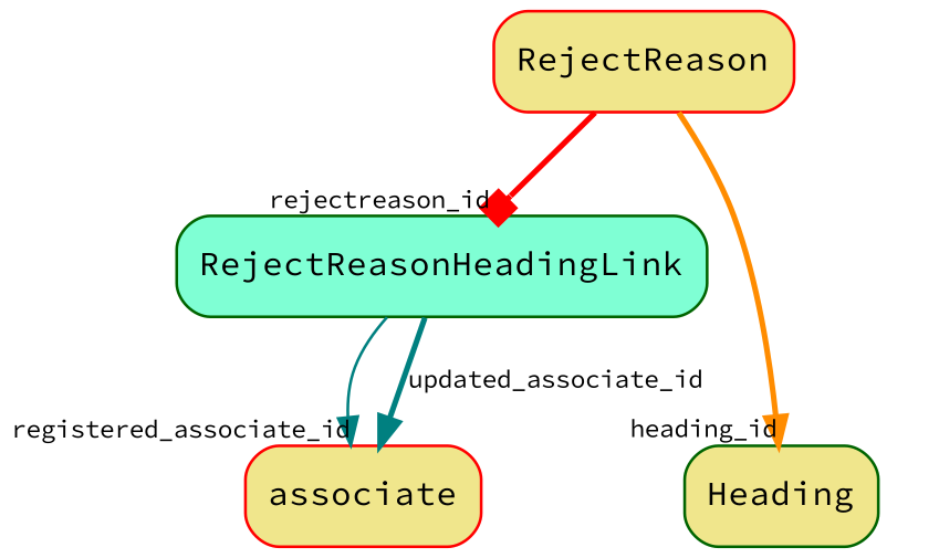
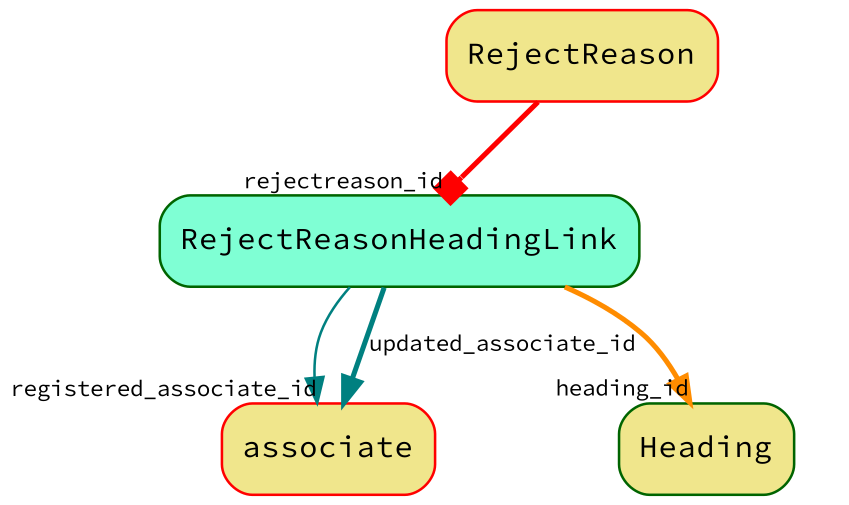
  digraph {
    fontname="Source Code Pro"
    node [color=darkgreen fillcolor=khaki fontname="Source Code Pro" fontsize=12 shape=box style="rounded, filled,filled"]
    edge [arrowhead=normal color=teal fontname="Source Code Pro" fontsize=9 style=bold]
    RejectReasonHeadingLink [fillcolor=aquamarine]
    Heading
    associate [color=red]
    RejectReason [color=red]
-   RejectReason -> Heading [color=darkorange headlabel=heading_id]
+   RejectReasonHeadingLink -> Heading [color=darkorange headlabel=heading_id]
    RejectReasonHeadingLink -> associate [headlabel=registered_associate_id style=solid]
    RejectReasonHeadingLink -> associate [label=updated_associate_id]
    RejectReason -> RejectReasonHeadingLink [arrowhead=box color=red headlabel=rejectreason_id]
  }
